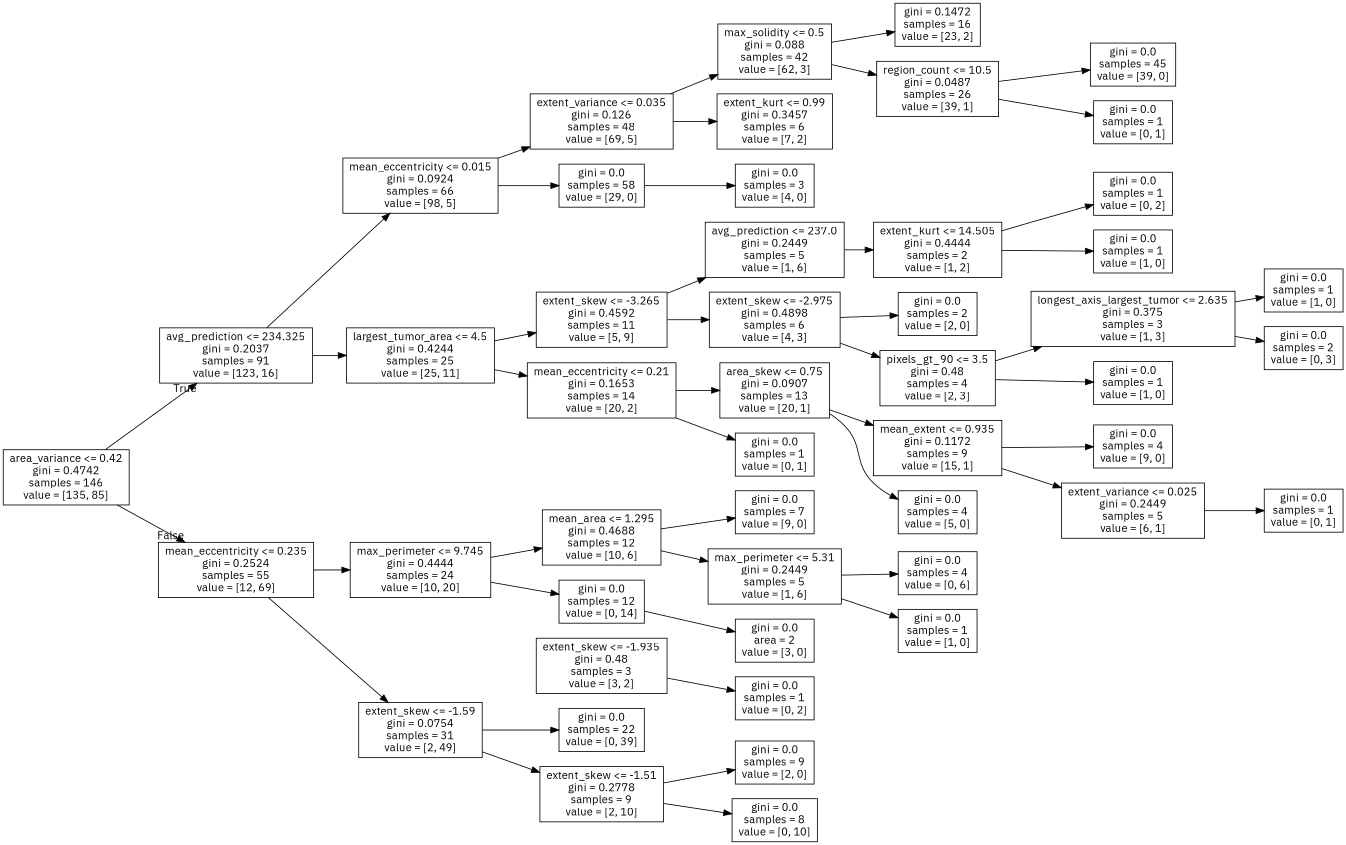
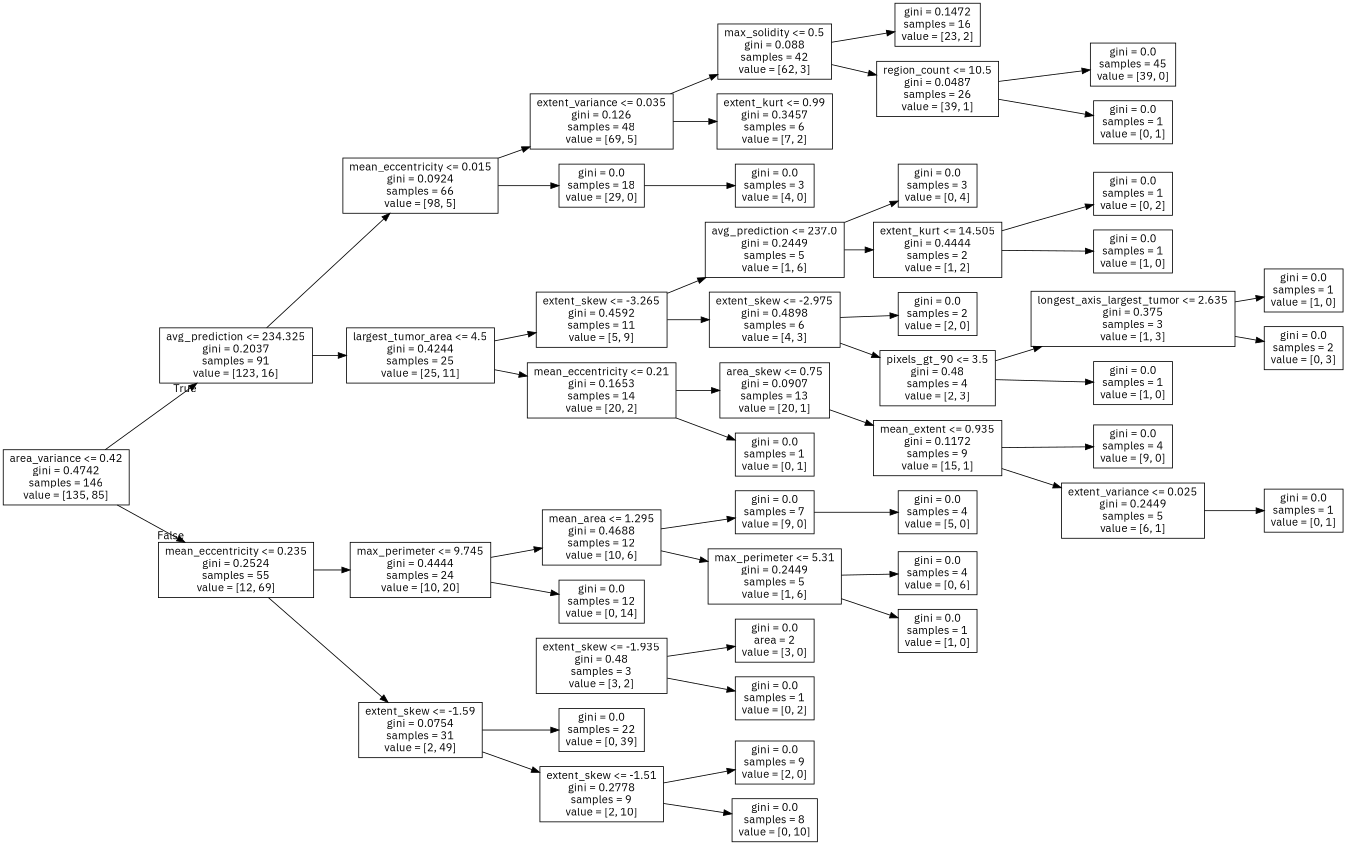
  digraph {
    fontname="IBM Plex Sans"
    rankdir=LR
    node [fontname="IBM Plex Sans" shape=box]
    edge [fontname="IBM Plex Sans"]
    n1 [label="area_variance <= 0.42\ngini = 0.4742\nsamples = 146\nvalue = [135, 85]"]
    n2 [label="avg_prediction <= 234.325\ngini = 0.2037\nsamples = 91\nvalue = [123, 16]"]
    n3 [label="mean_eccentricity <= 0.235\ngini = 0.2524\nsamples = 55\nvalue = [12, 69]"]
    n4 [label="mean_eccentricity <= 0.015\ngini = 0.0924\nsamples = 66\nvalue = [98, 5]"]
    n5 [label="largest_tumor_area <= 4.5\ngini = 0.4244\nsamples = 25\nvalue = [25, 11]"]
    n6 [label="max_perimeter <= 9.745\ngini = 0.4444\nsamples = 24\nvalue = [10, 20]"]
    n7 [label="extent_skew <= -1.59\ngini = 0.0754\nsamples = 31\nvalue = [2, 49]"]
    n8 [label="extent_variance <= 0.035\ngini = 0.126\nsamples = 48\nvalue = [69, 5]"]
-   n9 [label="gini = 0.0\nsamples = 58\nvalue = [29, 0]"]
+   n9 [label="gini = 0.0\nsamples = 18\nvalue = [29, 0]"]
    n10 [label="extent_skew <= -3.265\ngini = 0.4592\nsamples = 11\nvalue = [5, 9]"]
    n11 [label="mean_eccentricity <= 0.21\ngini = 0.1653\nsamples = 14\nvalue = [20, 2]"]
    n12 [label="max_solidity <= 0.5\ngini = 0.088\nsamples = 42\nvalue = [62, 3]"]
    n13 [label="extent_kurt <= 0.99\ngini = 0.3457\nsamples = 6\nvalue = [7, 2]"]
    n14 [label="gini = 0.0\nsamples = 3\nvalue = [4, 0]"]
    n15 [label="gini = 0.1472\nsamples = 16\nvalue = [23, 2]"]
    n16 [label="region_count <= 10.5\ngini = 0.0487\nsamples = 26\nvalue = [39, 1]"]
    n17 [label="gini = 0.0\nsamples = 45\nvalue = [39, 0]"]
    n18 [label="gini = 0.0\nsamples = 1\nvalue = [0, 1]"]
    n19 [label="extent_skew <= -1.935\ngini = 0.48\nsamples = 3\nvalue = [3, 2]"]
    n20 [label="gini = 0.0\narea = 2\nvalue = [3, 0]"]
    n21 [label="gini = 0.0\nsamples = 1\nvalue = [0, 2]"]
    n22 [label="avg_prediction <= 237.0\ngini = 0.2449\nsamples = 5\nvalue = [1, 6]"]
    n23 [label="extent_skew <= -2.975\ngini = 0.4898\nsamples = 6\nvalue = [4, 3]"]
    n24 [label="area_skew <= 0.75\ngini = 0.0907\nsamples = 13\nvalue = [20, 1]"]
    n25 [label="gini = 0.0\nsamples = 1\nvalue = [0, 1]"]
+   n26 [label="gini = 0.0\nsamples = 3\nvalue = [0, 4]"]
    n27 [label="extent_kurt <= 14.505\ngini = 0.4444\nsamples = 2\nvalue = [1, 2]"]
    n28 [label="gini = 0.0\nsamples = 2\nvalue = [2, 0]"]
    n29 [label="pixels_gt_90 <= 3.5\ngini = 0.48\nsamples = 4\nvalue = [2, 3]"]
    n30 [label="gini = 0.0\nsamples = 1\nvalue = [0, 2]"]
    n31 [label="gini = 0.0\nsamples = 1\nvalue = [1, 0]"]
    n32 [label="longest_axis_largest_tumor <= 2.635\ngini = 0.375\nsamples = 3\nvalue = [1, 3]"]
    n33 [label="gini = 0.0\nsamples = 1\nvalue = [1, 0]"]
    n34 [label="gini = 0.0\nsamples = 1\nvalue = [1, 0]"]
    n35 [label="gini = 0.0\nsamples = 2\nvalue = [0, 3]"]
    n36 [label="mean_extent <= 0.935\ngini = 0.1172\nsamples = 9\nvalue = [15, 1]"]
    n37 [label="gini = 0.0\nsamples = 4\nvalue = [5, 0]"]
    n38 [label="gini = 0.0\nsamples = 4\nvalue = [9, 0]"]
    n39 [label="extent_variance <= 0.025\ngini = 0.2449\nsamples = 5\nvalue = [6, 1]"]
    n40 [label="gini = 0.0\nsamples = 1\nvalue = [0, 1]"]
    n41 [label="mean_area <= 1.295\ngini = 0.4688\nsamples = 12\nvalue = [10, 6]"]
    n42 [label="gini = 0.0\nsamples = 12\nvalue = [0, 14]"]
    n43 [label="gini = 0.0\nsamples = 22\nvalue = [0, 39]"]
    n44 [label="extent_skew <= -1.51\ngini = 0.2778\nsamples = 9\nvalue = [2, 10]"]
    n45 [label="max_perimeter <= 5.31\ngini = 0.2449\nsamples = 5\nvalue = [1, 6]"]
    n46 [label="gini = 0.0\nsamples = 7\nvalue = [9, 0]"]
    n47 [label="gini = 0.0\nsamples = 4\nvalue = [0, 6]"]
    n48 [label="gini = 0.0\nsamples = 1\nvalue = [1, 0]"]
    n49 [label="gini = 0.0\nsamples = 9\nvalue = [2, 0]"]
    n50 [label="gini = 0.0\nsamples = 8\nvalue = [0, 10]"]
    n1 -> n2 [headlabel=True labelangle=45 labeldistance=2.5]
    n1 -> n3 [headlabel=False labelangle=-45 labeldistance=2.5]
    n2 -> n4
    n2 -> n5
    n3 -> n6
    n3 -> n7
    n4 -> n8
    n4 -> n9
    n5 -> n10
    n5 -> n11
    n6 -> n41
    n6 -> n42
    n7 -> n43
    n7 -> n44
    n8 -> n12
    n8 -> n13
    n9 -> n14
    n10 -> n22
    n10 -> n23
    n11 -> n24
    n11 -> n25
    n12 -> n15
    n12 -> n16
    n16 -> n17
    n16 -> n18
-   n42 -> n20
+   n19 -> n20
    n19 -> n21
+   n22 -> n26
    n22 -> n27
    n23 -> n28
    n23 -> n29
    n24 -> n36
-   n24 -> n37
+   n46 -> n37
    n27 -> n30
    n27 -> n31
    n29 -> n32
    n29 -> n33
    n32 -> n34
    n32 -> n35
    n36 -> n38
    n36 -> n39
    n39 -> n40
    n41 -> n45
    n41 -> n46
    n44 -> n49
    n44 -> n50
    n45 -> n47
    n45 -> n48
  }
